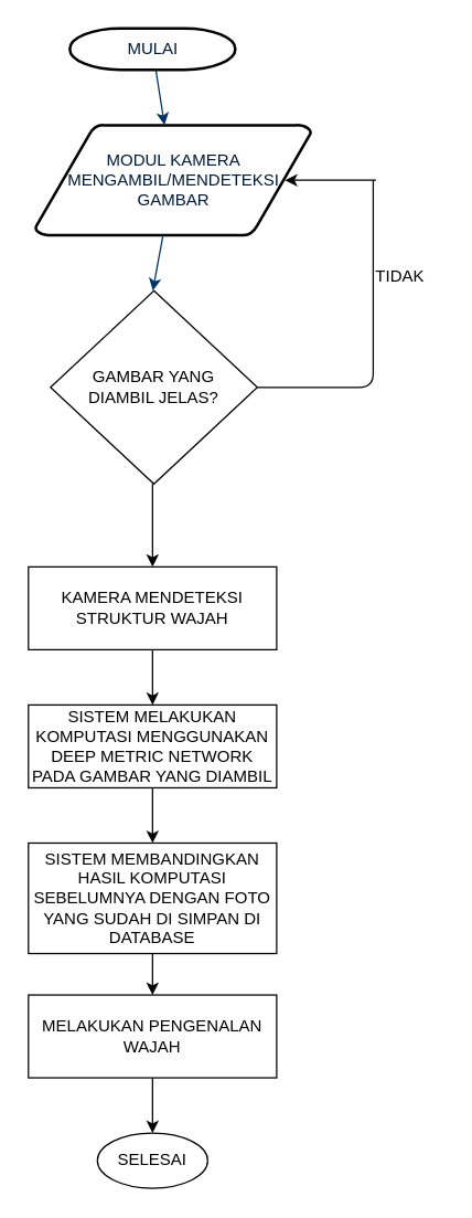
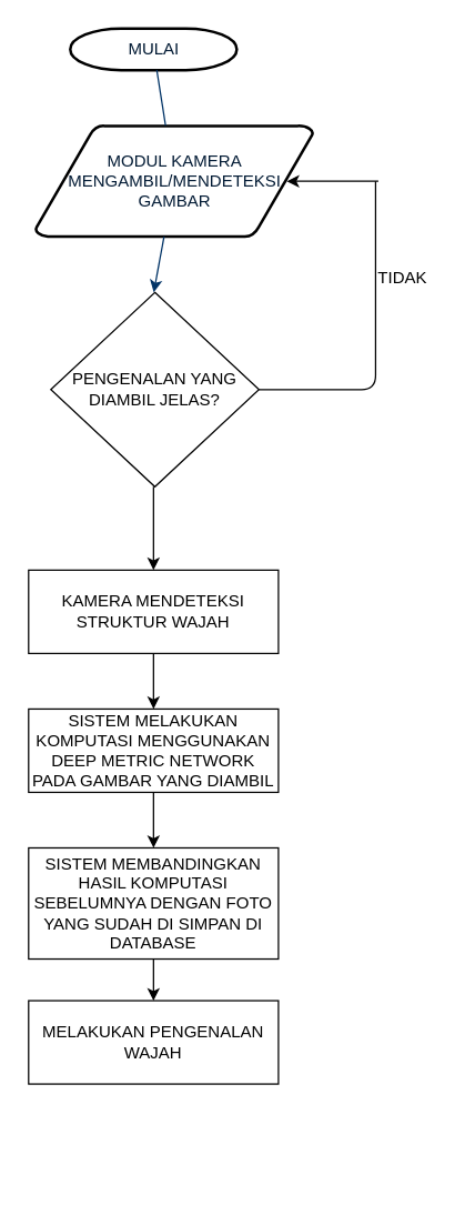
  <mxCell id="0" />
  <mxCell id="1" parent="0" />
  <mxCell id="2" value="MULAI" style="shape=mxgraph.flowchart.terminator;fillColor=#FFFFFF;strokeColor=#000000;strokeWidth=2;gradientColor=none;gradientDirection=north;fontColor=#001933;fontStyle=0;html=1;" parent="1" vertex="1"><mxGeometry x="50" y="20" width="120" height="30" as="geometry" /></mxCell>
  <mxCell id="3" value="&lt;div&gt;MODUL KAMERA &lt;br&gt;&lt;/div&gt;&lt;div&gt;MENGAMBIL/MENDETEKSI&lt;/div&gt;&lt;div&gt;GAMBAR&lt;br&gt;&lt;/div&gt;" style="shape=mxgraph.flowchart.data;fillColor=#FFFFFF;strokeColor=#000000;strokeWidth=2;gradientColor=none;gradientDirection=north;fontColor=#001933;fontStyle=0;html=1;" parent="1" vertex="1"><mxGeometry x="25" y="90" width="200" height="80" as="geometry" /></mxCell>
- <mxCell id="4" style="fontColor=#001933;fontStyle=1;strokeColor=#003366;strokeWidth=1;html=1;" parent="1" source="2" target="3" edge="1"><mxGeometry relative="1" as="geometry" /></mxCell>
+ <mxCell id="4" style="fontColor=#001933;fontStyle=1;strokeColor=#003366;strokeWidth=1;html=1;endArrow=none;" parent="1" source="2" target="3" edge="1"><mxGeometry relative="1" as="geometry" /></mxCell>
  <mxCell id="5" style="fontColor=#001933;fontStyle=1;strokeColor=#003366;strokeWidth=1;html=1;" parent="1" source="3" edge="1"><mxGeometry relative="1" as="geometry"><mxPoint x="110.167" y="210" as="targetPoint" /></mxGeometry></mxCell>
- <mxCell id="6" value="&lt;div&gt;GAMBAR YANG &lt;br&gt;&lt;/div&gt;&lt;div&gt;DIAMBIL JELAS?&lt;br&gt;&lt;/div&gt;" style="rhombus;whiteSpace=wrap;html=1;" vertex="1" parent="1"><mxGeometry x="36" y="210" width="150" height="140" as="geometry" /></mxCell>
+ <mxCell id="6" value="&lt;div&gt;PENGENALAN YANG &lt;br&gt;&lt;/div&gt;&lt;div&gt;DIAMBIL JELAS?&lt;br&gt;&lt;/div&gt;" style="rhombus;whiteSpace=wrap;html=1;" vertex="1" parent="1"><mxGeometry x="36" y="210" width="150" height="140" as="geometry" /></mxCell>
  <mxCell id="7" value="" style="endArrow=none;html=1;exitX=1;exitY=0.5;exitDx=0;exitDy=0;" edge="1" parent="1" source="6"><mxGeometry width="50" height="50" relative="1" as="geometry"><mxPoint x="230" y="290" as="sourcePoint" /><mxPoint x="270" y="130" as="targetPoint" /><Array as="points"><mxPoint x="270" y="280" /></Array></mxGeometry></mxCell>
  <mxCell id="8" value="" style="endArrow=classic;html=1;entryX=0.905;entryY=0.5;entryDx=0;entryDy=0;entryPerimeter=0;" edge="1" parent="1" target="3"><mxGeometry width="50" height="50" relative="1" as="geometry"><mxPoint x="272" y="130" as="sourcePoint" /><mxPoint x="201" y="180" as="targetPoint" /></mxGeometry></mxCell>
  <mxCell id="9" value="TIDAK" style="text;html=1;resizable=0;points=[];autosize=1;align=left;verticalAlign=top;spacingTop=-4;" vertex="1" parent="1"><mxGeometry x="270" y="190" width="50" height="20" as="geometry" /></mxCell>
  <mxCell id="10" value="KAMERA MENDETEKSI STRUKTUR WAJAH" style="rounded=0;whiteSpace=wrap;html=1;" vertex="1" parent="1"><mxGeometry x="20" y="410" width="180" height="60" as="geometry" /></mxCell>
  <mxCell id="11" value="" style="endArrow=classic;html=1;" edge="1" parent="1"><mxGeometry width="50" height="50" relative="1" as="geometry"><mxPoint x="110" y="350" as="sourcePoint" /><mxPoint x="110" y="410" as="targetPoint" /></mxGeometry></mxCell>
  <mxCell id="12" value="SISTEM MELAKUKAN KOMPUTASI MENGGUNAKAN DEEP METRIC NETWORK PADA GAMBAR YANG DIAMBIL" style="rounded=0;whiteSpace=wrap;html=1;" vertex="1" parent="1"><mxGeometry x="20" y="510" width="180" height="60" as="geometry" /></mxCell>
  <mxCell id="13" value="" style="endArrow=classic;html=1;exitX=0.5;exitY=1;exitDx=0;exitDy=0;entryX=0.5;entryY=0;entryDx=0;entryDy=0;" edge="1" parent="1" source="10" target="12"><mxGeometry width="50" height="50" relative="1" as="geometry"><mxPoint x="60" y="590" as="sourcePoint" /><mxPoint x="10" y="640" as="targetPoint" /></mxGeometry></mxCell>
  <mxCell id="14" style="edgeStyle=orthogonalEdgeStyle;rounded=0;orthogonalLoop=1;jettySize=auto;html=1;exitX=0.5;exitY=1;exitDx=0;exitDy=0;entryX=0.5;entryY=0;entryDx=0;entryDy=0;" edge="1" parent="1" source="15"><mxGeometry relative="1" as="geometry"><mxPoint x="110" y="720" as="targetPoint" /></mxGeometry></mxCell>
  <mxCell id="15" value="SISTEM MEMBANDINGKAN HASIL KOMPUTASI SEBELUMNYA DENGAN FOTO YANG SUDAH DI SIMPAN DI DATABASE" style="rounded=0;whiteSpace=wrap;html=1;" vertex="1" parent="1"><mxGeometry x="20" y="610" width="180" height="80" as="geometry" /></mxCell>
  <mxCell id="16" value="" style="endArrow=classic;html=1;exitX=0.5;exitY=1;exitDx=0;exitDy=0;entryX=0.5;entryY=0;entryDx=0;entryDy=0;" edge="1" parent="1"><mxGeometry width="50" height="50" relative="1" as="geometry"><mxPoint x="110" y="570" as="sourcePoint" /><mxPoint x="110" y="610" as="targetPoint" /></mxGeometry></mxCell>
- <mxCell id="17" style="edgeStyle=orthogonalEdgeStyle;rounded=0;orthogonalLoop=1;jettySize=auto;html=1;exitX=0.5;exitY=1;exitDx=0;exitDy=0;" edge="1" parent="1" source="18" target="19"><mxGeometry relative="1" as="geometry"><mxPoint x="110" y="810" as="targetPoint" /></mxGeometry></mxCell>
  <mxCell id="18" value="MELAKUKAN PENGENALAN WAJAH" style="rounded=0;whiteSpace=wrap;html=1;" vertex="1" parent="1"><mxGeometry x="20" y="720" width="180" height="60" as="geometry" /></mxCell>
- <mxCell id="19" value="SELESAI" style="ellipse;whiteSpace=wrap;html=1;" vertex="1" parent="1"><mxGeometry x="70" y="820" width="80" height="40" as="geometry" /></mxCell>
